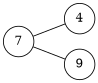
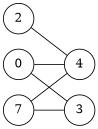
  graph {
    rankdir=LR
    node [shape=circle]
    4 [height=0.5 width=0.5]
-   3 [height=0.5 width=0.5 label=9]
+   3 [height=0.5 width=0.5]
+   2 [height=0.5 width=0.5]
    n4 [height=0.5 label=7 width=0.5]
+   0 [height=0.5 width=0.5]
+   2 -- 4
    n4 -- 4
    n4 -- 3
+   0 -- 4
+   0 -- 3
  }
